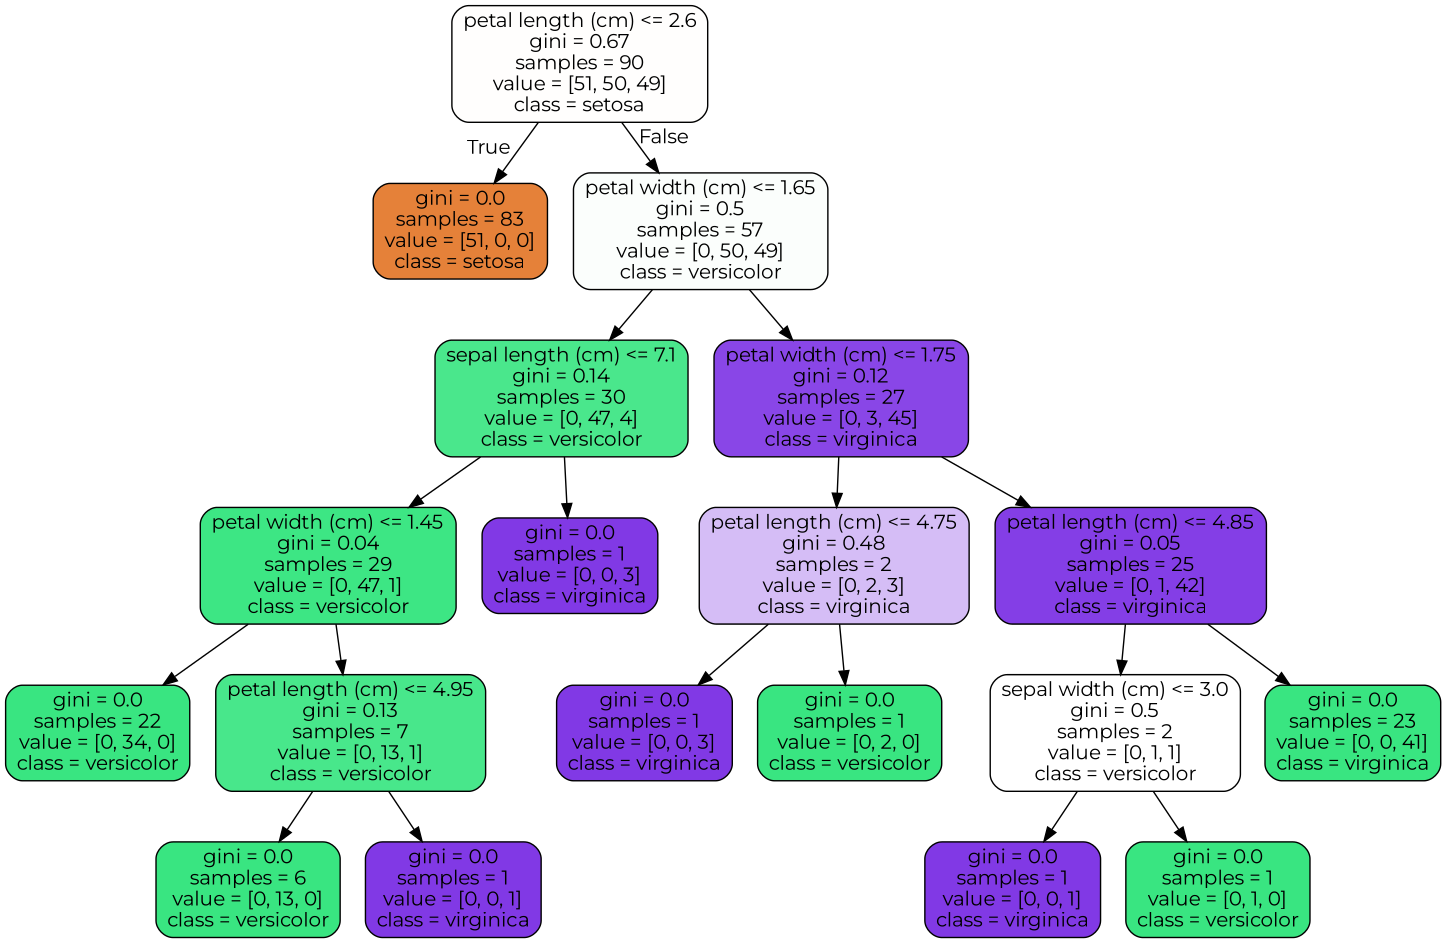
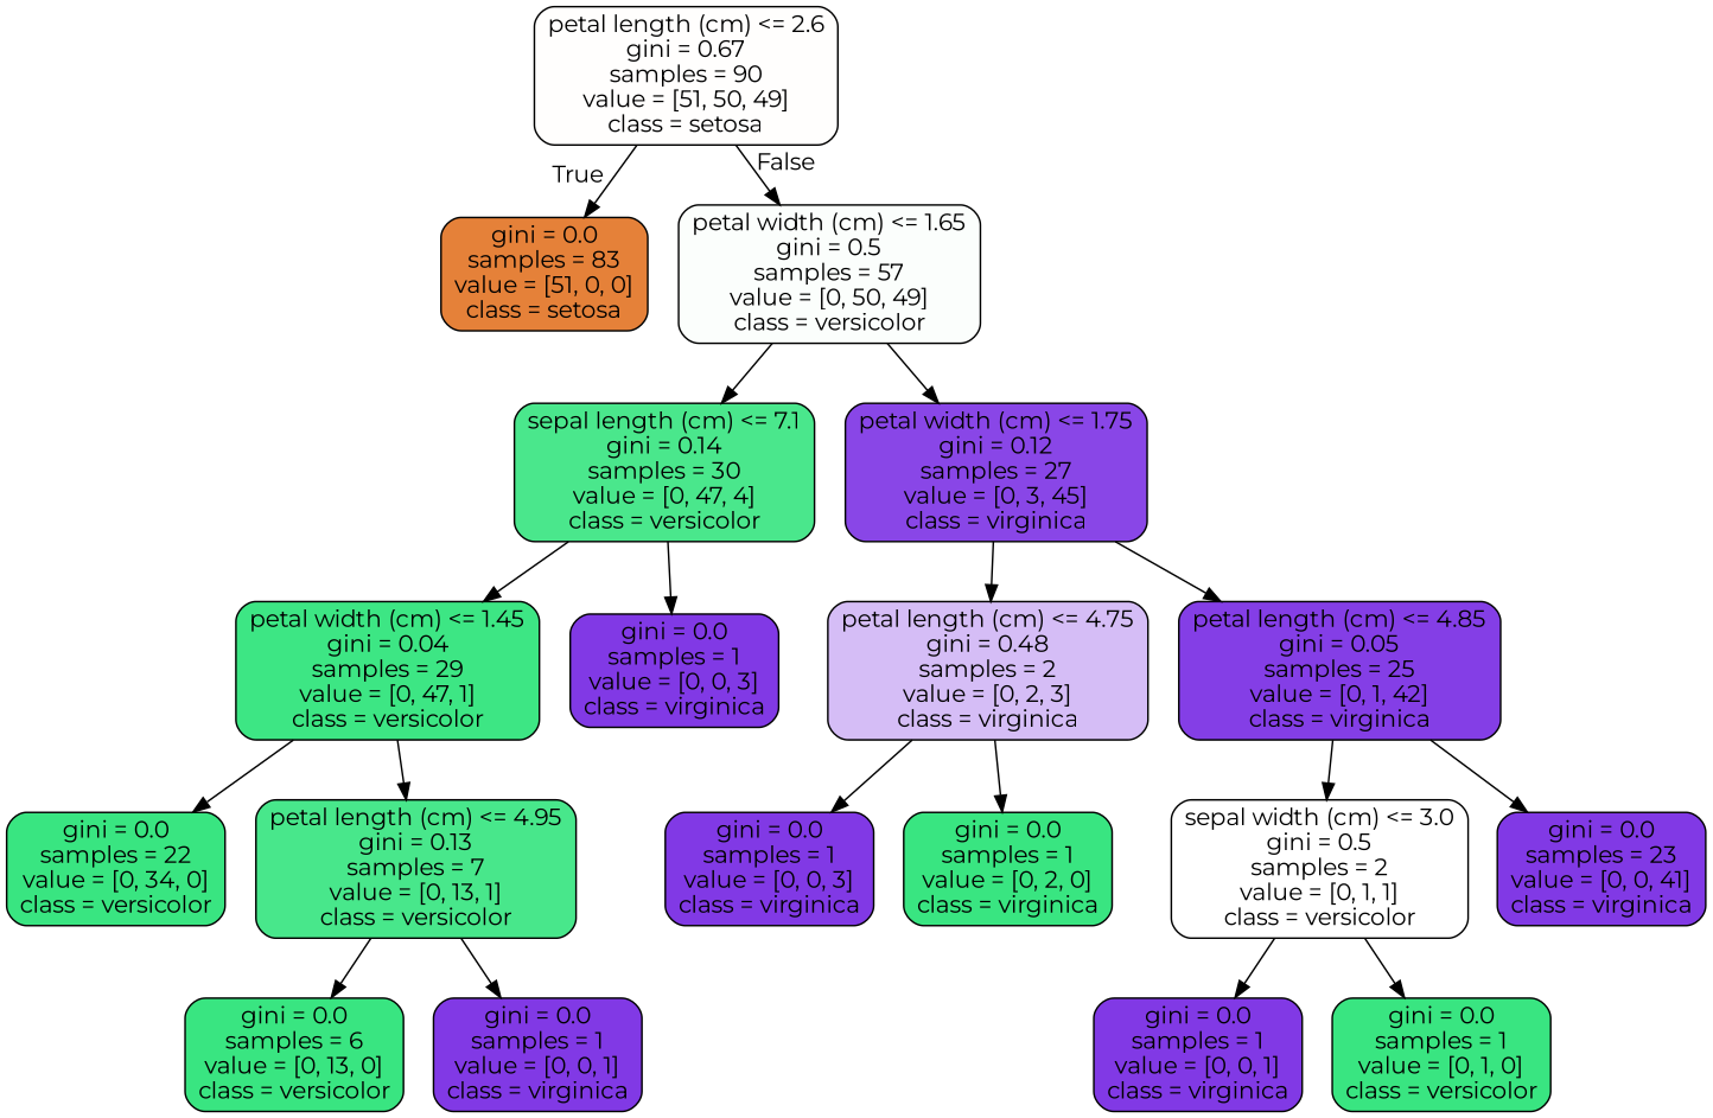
  digraph {
    fontname=Montserrat
    node [color=black fillcolor="#8139e5" fontname=Montserrat shape=box style="filled, rounded"]
    edge [fontname=Montserrat]
    n1 [fillcolor="#fffefd" label="petal length (cm) <= 2.6\ngini = 0.67\nsamples = 90\nvalue = [51, 50, 49]\nclass = setosa"]
    n2 [fillcolor="#e58139" label="gini = 0.0\nsamples = 83\nvalue = [51, 0, 0]\nclass = setosa"]
    n3 [fillcolor="#fbfefc" label="petal width (cm) <= 1.65\ngini = 0.5\nsamples = 57\nvalue = [0, 50, 49]\nclass = versicolor"]
    n4 [fillcolor="#4ae78c" label="sepal length (cm) <= 7.1\ngini = 0.14\nsamples = 30\nvalue = [0, 47, 4]\nclass = versicolor"]
    n5 [fillcolor="#8946e7" label="petal width (cm) <= 1.75\ngini = 0.12\nsamples = 27\nvalue = [0, 3, 45]\nclass = virginica"]
    n6 [fillcolor="#3de684" label="petal width (cm) <= 1.45\ngini = 0.04\nsamples = 29\nvalue = [0, 47, 1]\nclass = versicolor"]
    n7 [label="gini = 0.0\nsamples = 1\nvalue = [0, 0, 3]\nclass = virginica"]
    n8 [fillcolor="#d5bdf6" label="petal length (cm) <= 4.75\ngini = 0.48\nsamples = 2\nvalue = [0, 2, 3]\nclass = virginica"]
    n9 [fillcolor="#843ee6" label="petal length (cm) <= 4.85\ngini = 0.05\nsamples = 25\nvalue = [0, 1, 42]\nclass = virginica"]
    n10 [fillcolor="#39e581" label="gini = 0.0\nsamples = 22\nvalue = [0, 34, 0]\nclass = versicolor"]
    n11 [fillcolor="#48e78b" label="petal length (cm) <= 4.95\ngini = 0.13\nsamples = 7\nvalue = [0, 13, 1]\nclass = versicolor"]
    n12 [fillcolor="#39e581" label="gini = 0.0\nsamples = 6\nvalue = [0, 13, 0]\nclass = versicolor"]
    n13 [label="gini = 0.0\nsamples = 1\nvalue = [0, 0, 1]\nclass = virginica"]
    n14 [label="gini = 0.0\nsamples = 1\nvalue = [0, 0, 3]\nclass = virginica"]
-   n15 [fillcolor="#39e581" label="gini = 0.0\nsamples = 1\nvalue = [0, 2, 0]\nclass = versicolor"]
+   n15 [fillcolor="#39e581" label="gini = 0.0\nsamples = 1\nvalue = [0, 2, 0]\nclass = virginica"]
    n16 [fillcolor="#ffffff" label="sepal width (cm) <= 3.0\ngini = 0.5\nsamples = 2\nvalue = [0, 1, 1]\nclass = versicolor"]
-   n17 [fillcolor="#39e581" label="gini = 0.0\nsamples = 23\nvalue = [0, 0, 41]\nclass = virginica"]
+   n17 [label="gini = 0.0\nsamples = 23\nvalue = [0, 0, 41]\nclass = virginica"]
    n18 [label="gini = 0.0\nsamples = 1\nvalue = [0, 0, 1]\nclass = virginica"]
    n19 [fillcolor="#39e581" label="gini = 0.0\nsamples = 1\nvalue = [0, 1, 0]\nclass = versicolor"]
    n1 -> n2 [headlabel=True labelangle=45 labeldistance=2.5]
    n1 -> n3 [headlabel=False labelangle=-45 labeldistance=2.5]
    n3 -> n4
    n3 -> n5
    n4 -> n6
    n4 -> n7
    n5 -> n8
    n5 -> n9
    n6 -> n10
    n6 -> n11
    n8 -> n14
    n8 -> n15
    n9 -> n16
    n9 -> n17
    n11 -> n12
    n11 -> n13
    n16 -> n18
    n16 -> n19
  }
